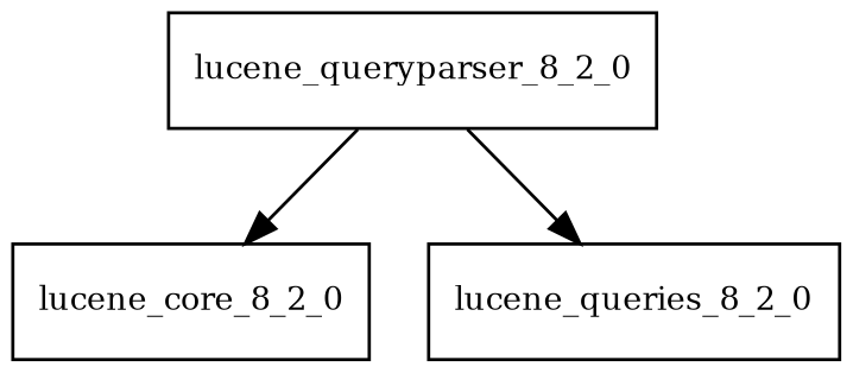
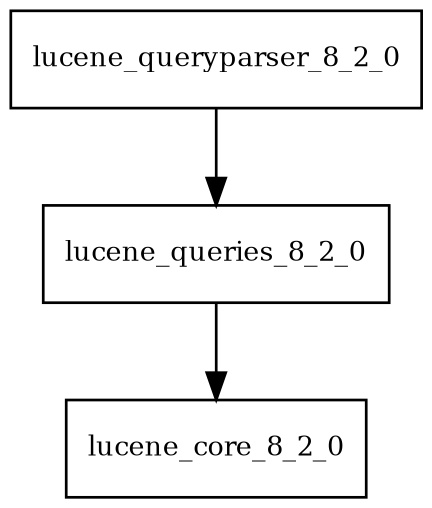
  digraph {
    node [fontsize=10.0 shape=box]
    lucene_queryparser_8_2_0
    lucene_core_8_2_0
    lucene_queries_8_2_0
-   lucene_queryparser_8_2_0 -> lucene_core_8_2_0
+   lucene_queries_8_2_0 -> lucene_core_8_2_0
    lucene_queryparser_8_2_0 -> lucene_queries_8_2_0
  }
